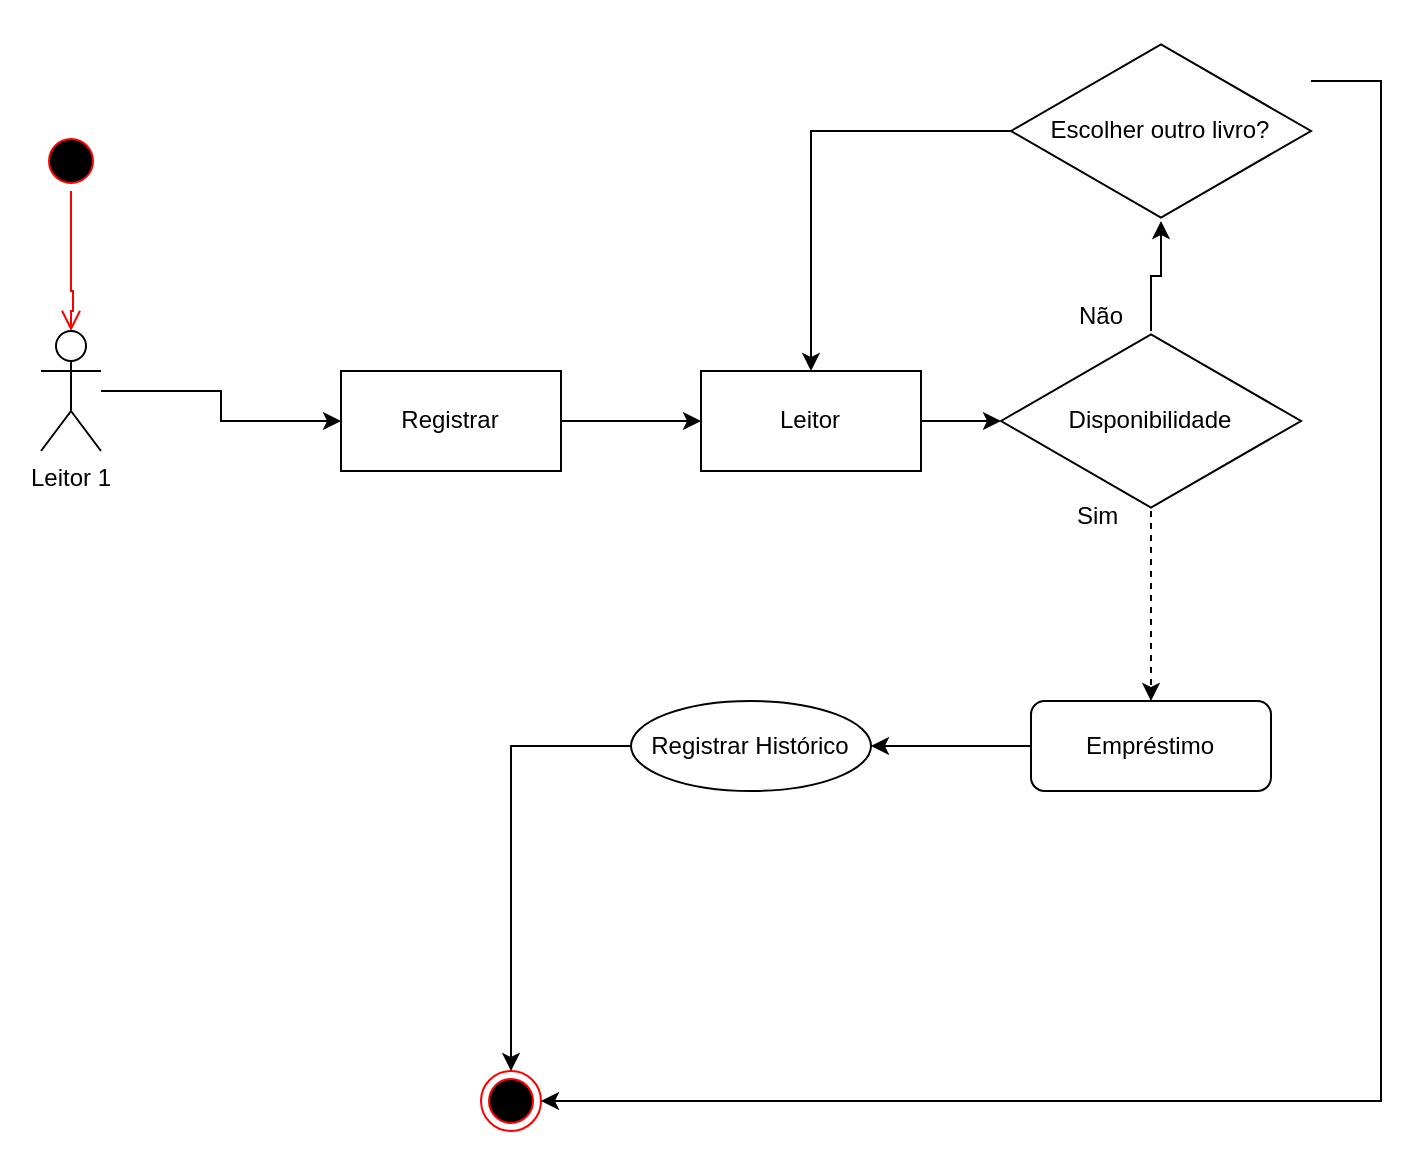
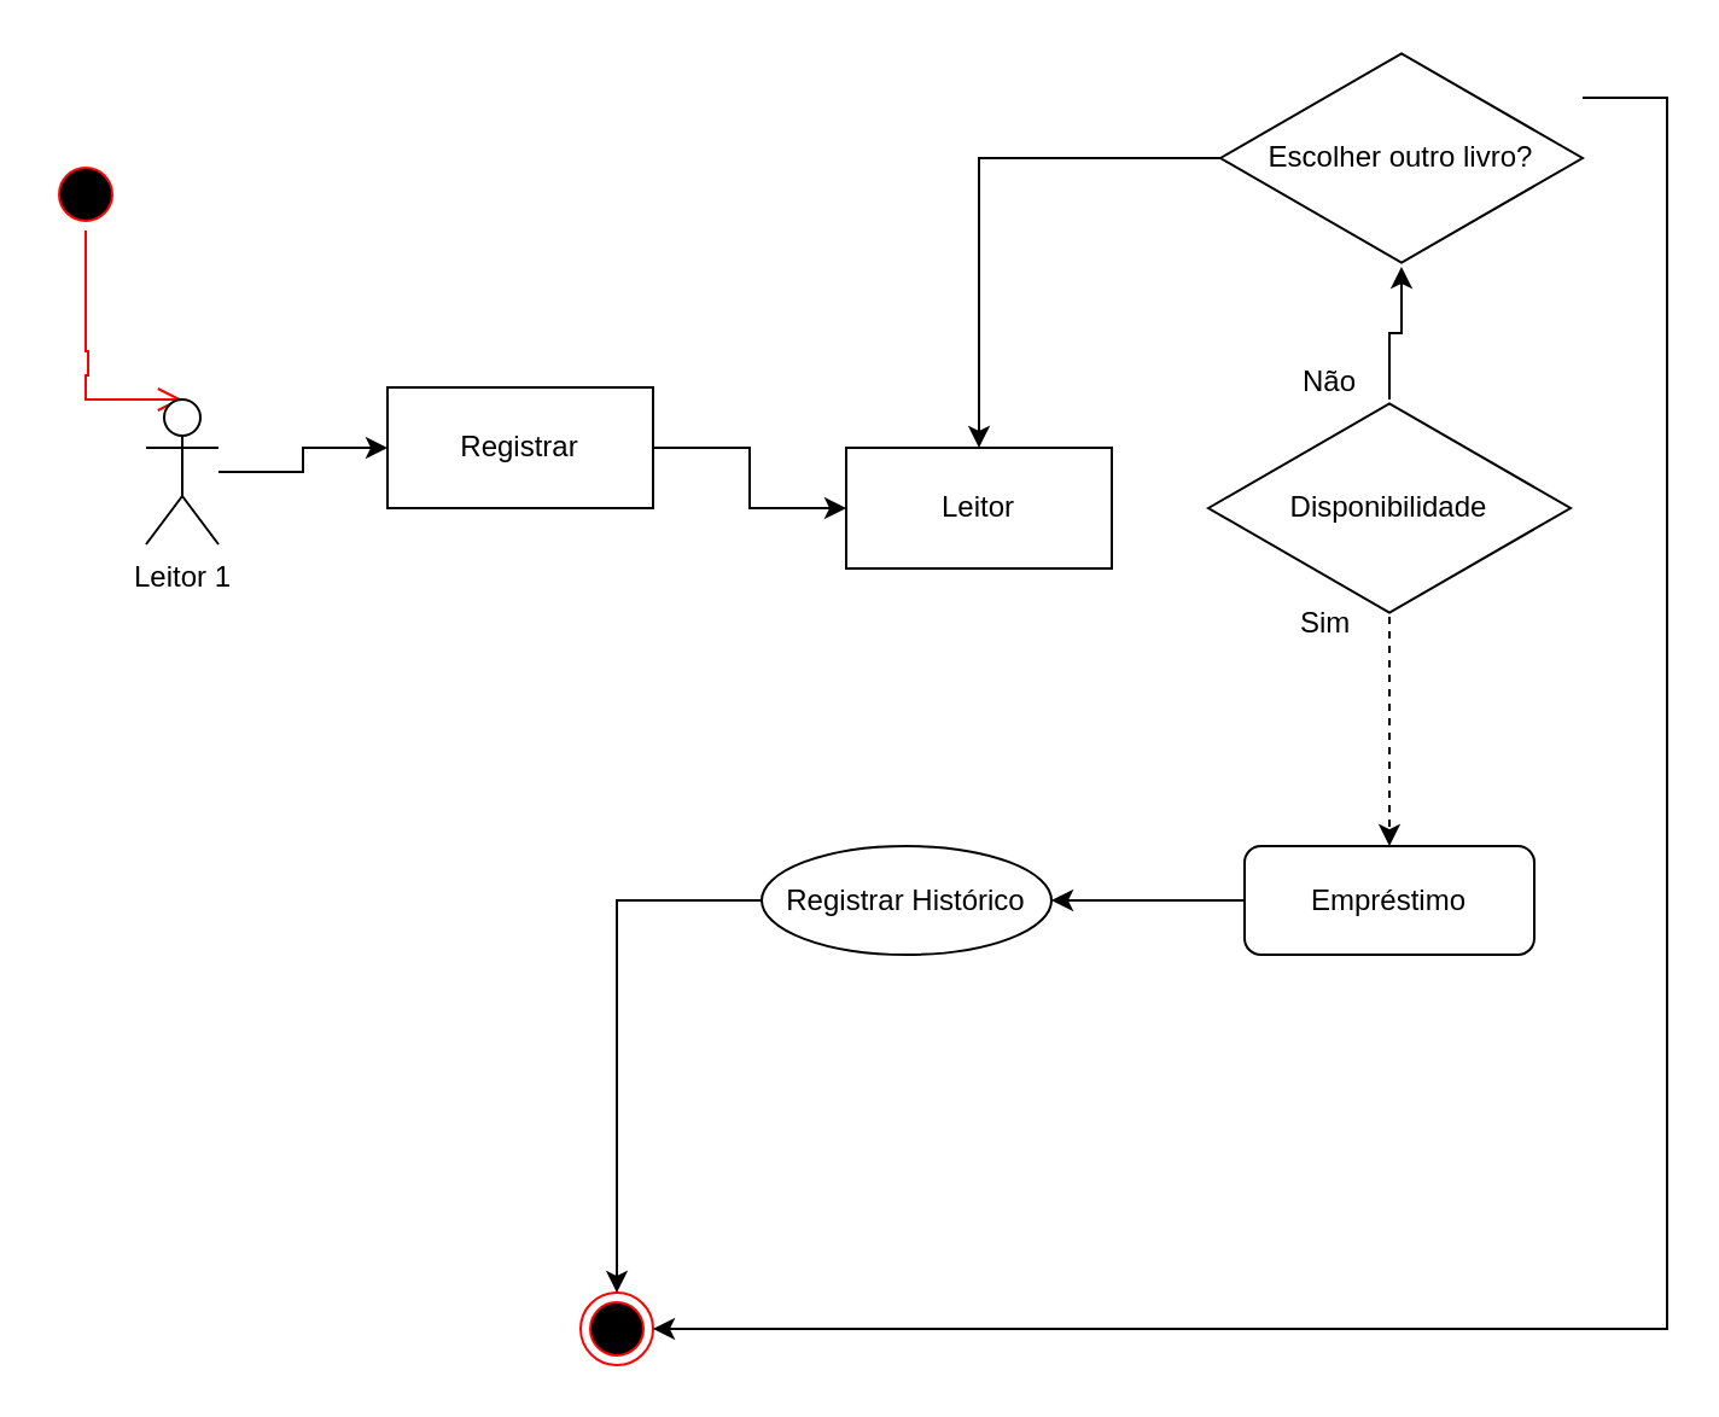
  <mxCell id="0" />
  <mxCell id="1" parent="0" />
  <mxCell id="2" value="" style="ellipse;html=1;shape=endState;fillColor=#000000;strokeColor=#ff0000;" vertex="1" parent="1"><mxGeometry x="240" y="535" width="30" height="30" as="geometry" /></mxCell>
  <mxCell id="3" value="" style="ellipse;html=1;shape=startState;fillColor=#000000;strokeColor=#ff0000;" vertex="1" parent="1"><mxGeometry x="20" y="65" width="30" height="30" as="geometry" /></mxCell>
  <mxCell id="4" value="" style="edgeStyle=orthogonalEdgeStyle;html=1;verticalAlign=bottom;endArrow=open;endSize=8;strokeColor=#ff0000;rounded=0;entryX=0.5;entryY=0;entryDx=0;entryDy=0;entryPerimeter=0;" edge="1" source="3" parent="1" target="6"><mxGeometry relative="1" as="geometry"><mxPoint x="20" y="155" as="targetPoint" /><Array as="points"><mxPoint x="35" y="145" /><mxPoint x="36" y="145" /><mxPoint x="36" y="155" /><mxPoint x="35" y="155" /></Array></mxGeometry></mxCell>
  <mxCell id="5" style="edgeStyle=orthogonalEdgeStyle;rounded=0;orthogonalLoop=1;jettySize=auto;html=1;entryX=0;entryY=0.5;entryDx=0;entryDy=0;" edge="1" parent="1" source="6" target="13"><mxGeometry relative="1" as="geometry"><mxPoint x="157.05" y="210" as="targetPoint" /></mxGeometry></mxCell>
- <mxCell id="6" value="Leitor 1&lt;br&gt;" style="shape=umlActor;verticalLabelPosition=bottom;verticalAlign=top;html=1;" vertex="1" parent="1"><mxGeometry x="20" y="165" width="30" height="60" as="geometry" /></mxCell>
+ <mxCell id="6" value="Leitor 1&lt;br&gt;" style="shape=umlActor;verticalLabelPosition=bottom;verticalAlign=top;html=1;" vertex="1" parent="1"><mxGeometry x="60" y="165" width="30" height="60" as="geometry" /></mxCell>
  <mxCell id="7" value="" style="edgeStyle=orthogonalEdgeStyle;rounded=0;orthogonalLoop=1;jettySize=auto;html=1;dashed=1;" edge="1" parent="1" source="9" target="15"><mxGeometry relative="1" as="geometry" /></mxCell>
  <mxCell id="8" value="" style="edgeStyle=orthogonalEdgeStyle;rounded=0;orthogonalLoop=1;jettySize=auto;html=1;" edge="1" parent="1" source="9" target="18"><mxGeometry relative="1" as="geometry" /></mxCell>
  <mxCell id="9" value="Disponibilidade" style="html=1;whiteSpace=wrap;aspect=fixed;shape=isoRectangle;" vertex="1" parent="1"><mxGeometry x="500" y="165" width="150" height="90" as="geometry" /></mxCell>
- <mxCell id="10" style="edgeStyle=orthogonalEdgeStyle;rounded=0;orthogonalLoop=1;jettySize=auto;html=1;exitX=1;exitY=0.5;exitDx=0;exitDy=0;" edge="1" parent="1" source="11" target="9"><mxGeometry relative="1" as="geometry" /></mxCell>
  <mxCell id="11" value="Leitor" style="html=1;whiteSpace=wrap;" vertex="1" parent="1"><mxGeometry x="350" y="185" width="110" height="50" as="geometry" /></mxCell>
  <mxCell id="12" style="edgeStyle=orthogonalEdgeStyle;rounded=0;orthogonalLoop=1;jettySize=auto;html=1;entryX=0;entryY=0.5;entryDx=0;entryDy=0;" edge="1" parent="1" source="13" target="11"><mxGeometry relative="1" as="geometry" /></mxCell>
- <mxCell id="13" value="Registrar" style="html=1;whiteSpace=wrap;" vertex="1" parent="1"><mxGeometry x="170" y="185" width="110" height="50" as="geometry" /></mxCell>
+ <mxCell id="13" value="Registrar" style="html=1;whiteSpace=wrap;" vertex="1" parent="1"><mxGeometry x="160" y="160" width="110" height="50" as="geometry" /></mxCell>
  <mxCell id="14" value="" style="edgeStyle=orthogonalEdgeStyle;rounded=0;orthogonalLoop=1;jettySize=auto;html=1;" edge="1" parent="1" source="15" target="20"><mxGeometry relative="1" as="geometry" /></mxCell>
  <mxCell id="15" value="Empréstimo" style="whiteSpace=wrap;html=1;rounded=1;" vertex="1" parent="1"><mxGeometry x="515" y="350" width="120" height="45" as="geometry" /></mxCell>
  <mxCell id="16" style="edgeStyle=orthogonalEdgeStyle;rounded=0;orthogonalLoop=1;jettySize=auto;html=1;entryX=0.5;entryY=0;entryDx=0;entryDy=0;" edge="1" parent="1" source="18" target="11"><mxGeometry relative="1" as="geometry" /></mxCell>
  <mxCell id="17" style="edgeStyle=orthogonalEdgeStyle;rounded=0;orthogonalLoop=1;jettySize=auto;html=1;entryX=1;entryY=0.5;entryDx=0;entryDy=0;" edge="1" parent="1" source="18" target="2"><mxGeometry relative="1" as="geometry"><Array as="points"><mxPoint x="690" y="40" /><mxPoint x="690" y="550" /></Array></mxGeometry></mxCell>
  <mxCell id="18" value="Escolher outro livro?" style="html=1;whiteSpace=wrap;aspect=fixed;shape=isoRectangle;" vertex="1" parent="1"><mxGeometry x="505" y="20" width="150" height="90" as="geometry" /></mxCell>
  <mxCell id="19" style="edgeStyle=orthogonalEdgeStyle;rounded=0;orthogonalLoop=1;jettySize=auto;html=1;entryX=0.5;entryY=0;entryDx=0;entryDy=0;" edge="1" parent="1" source="20" target="2"><mxGeometry relative="1" as="geometry" /></mxCell>
  <mxCell id="20" value="Registrar Histórico" style="ellipse;whiteSpace=wrap;html=1;" vertex="1" parent="1"><mxGeometry x="315" y="350" width="120" height="45" as="geometry" /></mxCell>
  <mxCell id="21" value="Não" style="text;html=1;align=center;verticalAlign=middle;resizable=0;points=[];autosize=1;strokeColor=none;fillColor=none;" vertex="1" parent="1"><mxGeometry x="525" y="143" width="50" height="30" as="geometry" /></mxCell>
  <mxCell id="22" value="Sim&amp;nbsp;&lt;br&gt;" style="text;html=1;align=center;verticalAlign=middle;resizable=0;points=[];autosize=1;strokeColor=none;fillColor=none;" vertex="1" parent="1"><mxGeometry x="525" y="243" width="50" height="30" as="geometry" /></mxCell>
